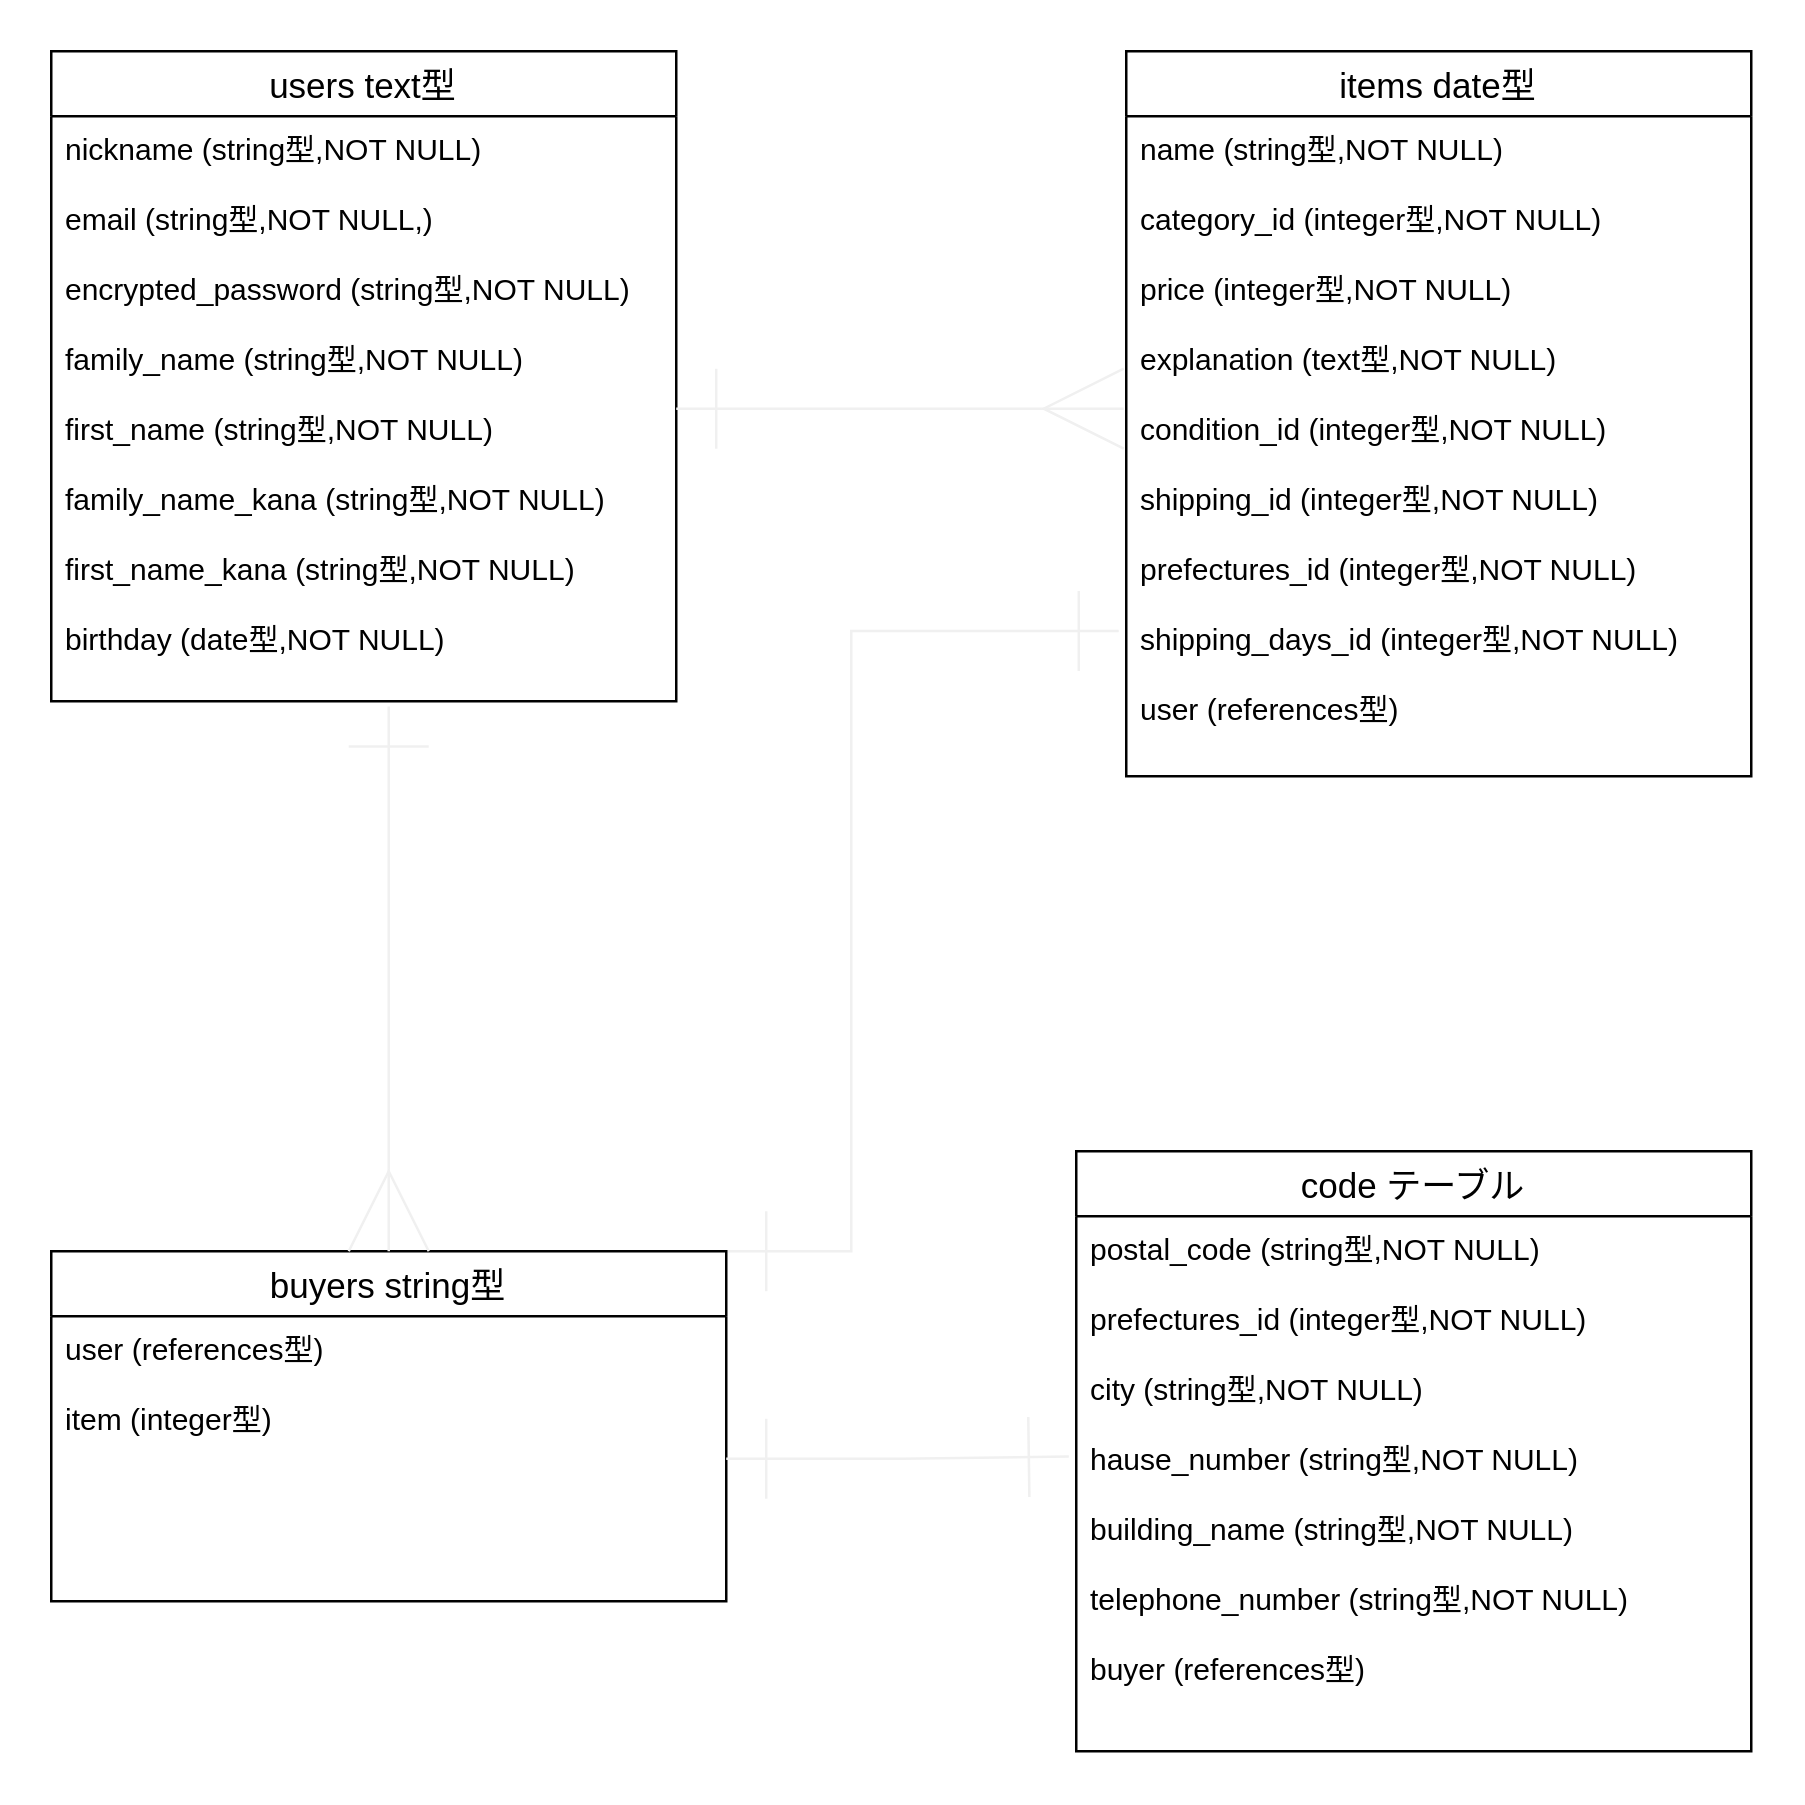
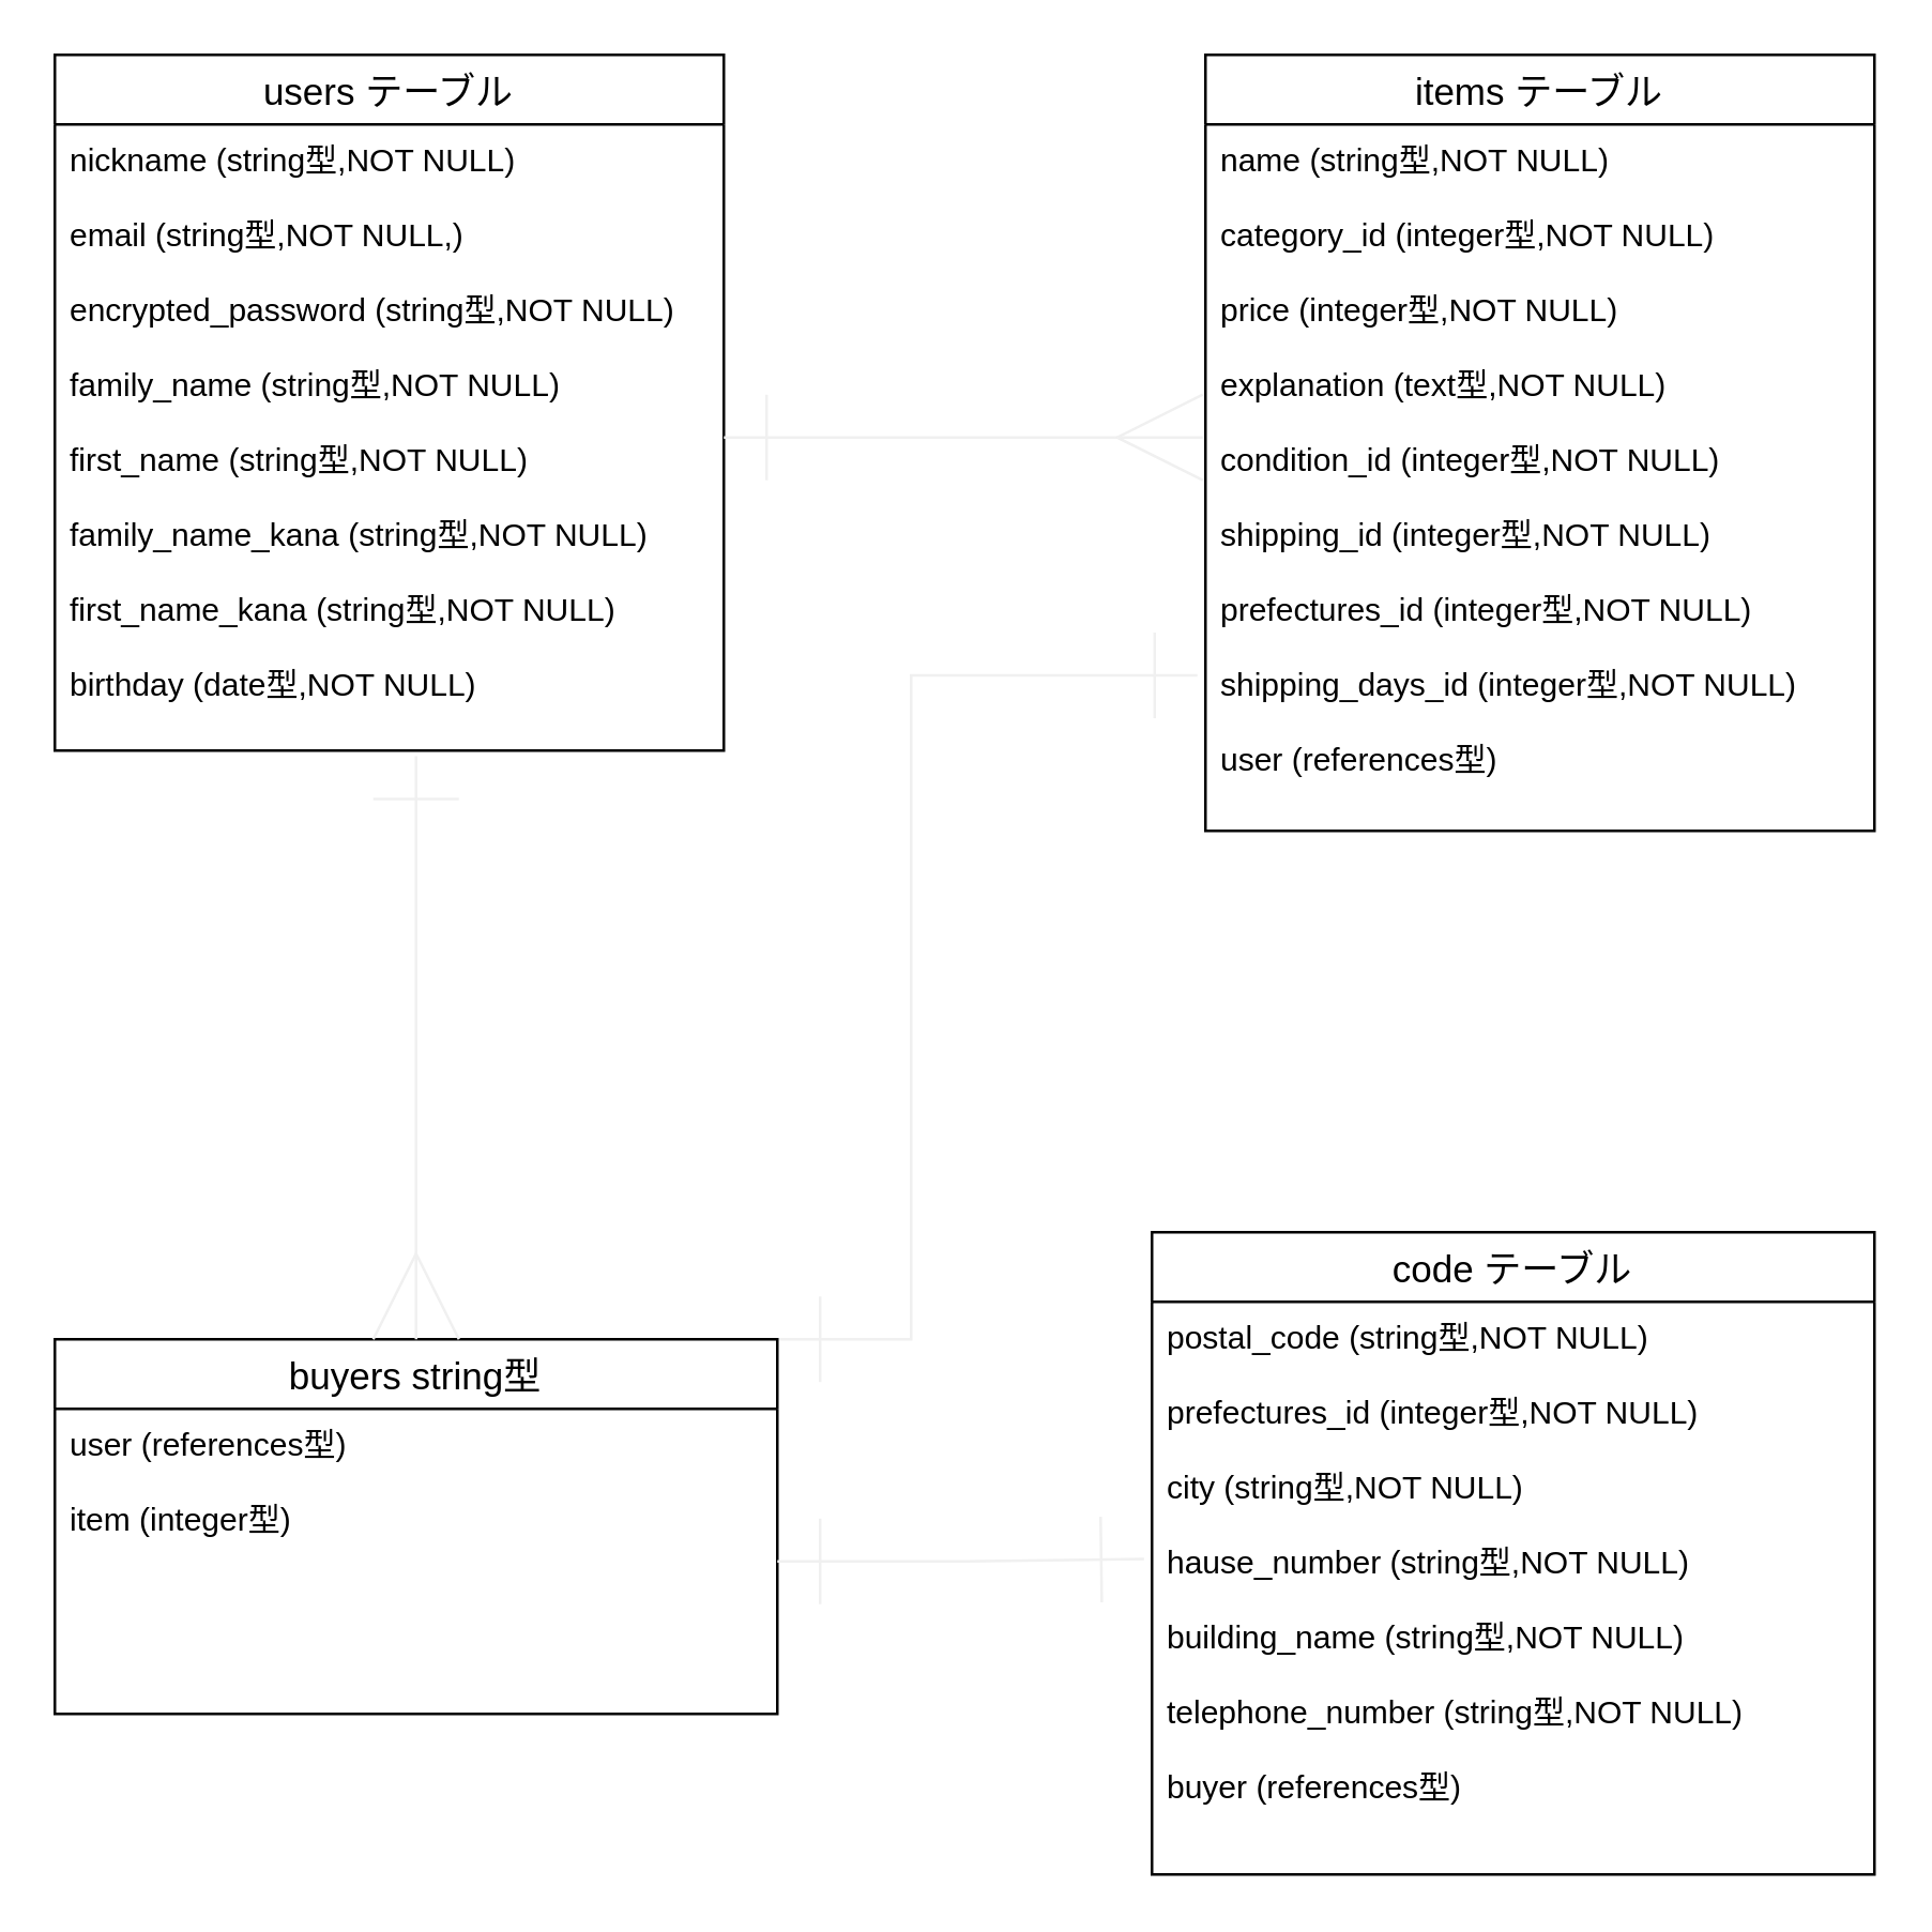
  <mxCell id="0" />
  <mxCell id="1" parent="0" />
- <mxCell id="2" value="users text型" style="swimlane;fontStyle=0;childLayout=stackLayout;horizontal=1;startSize=26;horizontalStack=0;resizeParent=1;resizeParentMax=0;resizeLast=0;collapsible=1;marginBottom=0;align=center;fontSize=14;" vertex="1" parent="1"><mxGeometry x="20" y="20" width="250" height="260" as="geometry" /></mxCell>
+ <mxCell id="2" value="users テーブル" style="swimlane;fontStyle=0;childLayout=stackLayout;horizontal=1;startSize=26;horizontalStack=0;resizeParent=1;resizeParentMax=0;resizeLast=0;collapsible=1;marginBottom=0;align=center;fontSize=14;" vertex="1" parent="1"><mxGeometry x="20" y="20" width="250" height="260" as="geometry" /></mxCell>
  <mxCell id="3" value="nickname (string型,NOT NULL)&#10;&#10;email (string型,NOT NULL,)&#10;&#10;encrypted_password (string型,NOT NULL)&#10;&#10;family_name (string型,NOT NULL)&#10;&#10;first_name (string型,NOT NULL)&#10;&#10;family_name_kana (string型,NOT NULL)&#10;&#10;first_name_kana (string型,NOT NULL)&#10;&#10;birthday (date型,NOT NULL)" style="text;strokeColor=none;fillColor=none;spacingLeft=4;spacingRight=4;overflow=hidden;rotatable=0;points=[[0,0.5],[1,0.5]];portConstraint=eastwest;fontSize=12;" vertex="1" parent="2"><mxGeometry y="26" width="250" height="234" as="geometry" /></mxCell>
- <mxCell id="4" value="items date型" style="swimlane;fontStyle=0;childLayout=stackLayout;horizontal=1;startSize=26;horizontalStack=0;resizeParent=1;resizeParentMax=0;resizeLast=0;collapsible=1;marginBottom=0;align=center;fontSize=14;" vertex="1" parent="1"><mxGeometry x="450" y="20" width="250" height="290" as="geometry" /></mxCell>
+ <mxCell id="4" value="items テーブル" style="swimlane;fontStyle=0;childLayout=stackLayout;horizontal=1;startSize=26;horizontalStack=0;resizeParent=1;resizeParentMax=0;resizeLast=0;collapsible=1;marginBottom=0;align=center;fontSize=14;" vertex="1" parent="1"><mxGeometry x="450" y="20" width="250" height="290" as="geometry" /></mxCell>
  <mxCell id="5" value="name (string型,NOT NULL)&#10;&#10;category_id (integer型,NOT NULL)&#10;&#10;price (integer型,NOT NULL)&#10;&#10;explanation (text型,NOT NULL)&#10;&#10;condition_id (integer型,NOT NULL)&#10;&#10;shipping_id (integer型,NOT NULL)&#10;&#10;prefectures_id (integer型,NOT NULL)&#10;&#10;shipping_days_id (integer型,NOT NULL)&#10;&#10;user (references型)" style="text;strokeColor=none;fillColor=none;spacingLeft=4;spacingRight=4;overflow=hidden;rotatable=0;points=[[0,0.5],[1,0.5]];portConstraint=eastwest;fontSize=12;" vertex="1" parent="4"><mxGeometry y="26" width="250" height="264" as="geometry" /></mxCell>
  <mxCell id="6" style="edgeStyle=orthogonalEdgeStyle;rounded=0;jumpSize=16;orthogonalLoop=1;jettySize=auto;html=1;exitX=1;exitY=0;exitDx=0;exitDy=0;startArrow=ERone;startFill=0;endArrow=ERone;endFill=0;startSize=30;endSize=30;sourcePerimeterSpacing=0;targetPerimeterSpacing=0;strokeColor=#F0F0F0;strokeWidth=1;entryX=-0.012;entryY=0.78;entryDx=0;entryDy=0;entryPerimeter=0;" edge="1" parent="1" source="7" target="5"><mxGeometry relative="1" as="geometry"><mxPoint x="370" y="210" as="targetPoint" /><Array as="points"><mxPoint x="340" y="500" /><mxPoint x="340" y="252" /></Array></mxGeometry></mxCell>
  <mxCell id="7" value="buyers string型" style="swimlane;fontStyle=0;childLayout=stackLayout;horizontal=1;startSize=26;horizontalStack=0;resizeParent=1;resizeParentMax=0;resizeLast=0;collapsible=1;marginBottom=0;align=center;fontSize=14;" vertex="1" parent="1"><mxGeometry x="20" y="500" width="270" height="140" as="geometry" /></mxCell>
  <mxCell id="8" value="user (references型)&#10;&#10;item (integer型)&#10;&#10;" style="text;strokeColor=none;fillColor=none;spacingLeft=4;spacingRight=4;overflow=hidden;rotatable=0;points=[[0,0.5],[1,0.5]];portConstraint=eastwest;fontSize=12;" vertex="1" parent="7"><mxGeometry y="26" width="270" height="114" as="geometry" /></mxCell>
  <mxCell id="9" value="code テーブル" style="swimlane;fontStyle=0;childLayout=stackLayout;horizontal=1;startSize=26;horizontalStack=0;resizeParent=1;resizeParentMax=0;resizeLast=0;collapsible=1;marginBottom=0;align=center;fontSize=14;" vertex="1" parent="1"><mxGeometry x="430" y="460" width="270" height="240" as="geometry" /></mxCell>
  <mxCell id="10" value="postal_code (string型,NOT NULL)&#10;&#10;prefectures_id (integer型,NOT NULL)&#10;&#10;city (string型,NOT NULL)&#10;&#10;hause_number (string型,NOT NULL)&#10;&#10;building_name (string型,NOT NULL)&#10;&#10;telephone_number (string型,NOT NULL)&#10;&#10;buyer (references型)" style="text;strokeColor=none;fillColor=none;spacingLeft=4;spacingRight=4;overflow=hidden;rotatable=0;points=[[0,0.5],[1,0.5]];portConstraint=eastwest;fontSize=12;" vertex="1" parent="9"><mxGeometry y="26" width="270" height="214" as="geometry" /></mxCell>
  <mxCell id="11" style="edgeStyle=orthogonalEdgeStyle;rounded=0;jumpSize=16;orthogonalLoop=1;jettySize=auto;html=1;exitX=1;exitY=0.5;exitDx=0;exitDy=0;entryX=-0.004;entryY=0.443;entryDx=0;entryDy=0;entryPerimeter=0;startArrow=ERone;startFill=0;endArrow=ERmany;endFill=0;startSize=30;endSize=30;sourcePerimeterSpacing=0;targetPerimeterSpacing=0;strokeColor=#F0F0F0;strokeWidth=1;" edge="1" parent="1" source="3" target="5"><mxGeometry relative="1" as="geometry" /></mxCell>
  <mxCell id="12" style="edgeStyle=orthogonalEdgeStyle;rounded=0;jumpSize=16;orthogonalLoop=1;jettySize=auto;html=1;entryX=0.5;entryY=0;entryDx=0;entryDy=0;startArrow=ERone;startFill=0;endArrow=ERmany;endFill=0;startSize=30;endSize=30;sourcePerimeterSpacing=0;targetPerimeterSpacing=0;strokeColor=#F0F0F0;strokeWidth=1;exitX=0.54;exitY=1.009;exitDx=0;exitDy=0;exitPerimeter=0;" edge="1" parent="1" source="3" target="7"><mxGeometry relative="1" as="geometry"><mxPoint x="330" y="310" as="sourcePoint" /><Array as="points"><mxPoint x="155" y="320" /><mxPoint x="155" y="320" /></Array></mxGeometry></mxCell>
  <mxCell id="13" style="edgeStyle=orthogonalEdgeStyle;rounded=0;jumpSize=16;orthogonalLoop=1;jettySize=auto;html=1;exitX=1;exitY=0.5;exitDx=0;exitDy=0;entryX=-0.011;entryY=0.449;entryDx=0;entryDy=0;entryPerimeter=0;startArrow=ERone;startFill=0;endArrow=ERone;endFill=0;startSize=30;endSize=30;sourcePerimeterSpacing=0;targetPerimeterSpacing=0;strokeColor=#F0F0F0;strokeWidth=1;" edge="1" parent="1" source="8" target="10"><mxGeometry relative="1" as="geometry" /></mxCell>
